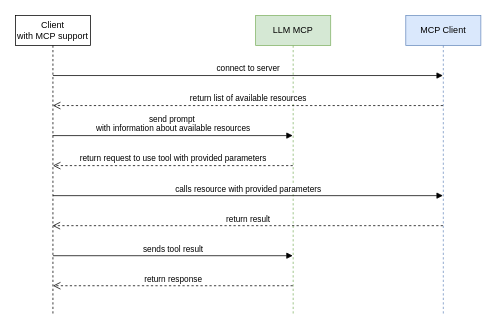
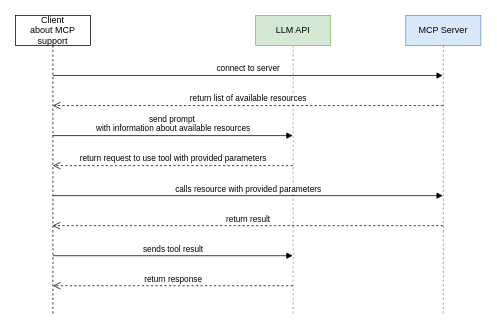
  <mxCell id="0" />
  <mxCell id="1" parent="0" />
- <mxCell id="2" value="Client&lt;br&gt;with MCP support" style="shape=umlLifeline;perimeter=lifelinePerimeter;whiteSpace=wrap;html=1;container=1;dropTarget=0;collapsible=0;recursiveResize=0;outlineConnect=0;portConstraint=eastwest;newEdgeStyle={&quot;curved&quot;:0,&quot;rounded&quot;:0};" parent="1" vertex="1"><mxGeometry x="20" y="20" width="100" height="400" as="geometry" /></mxCell>
- <mxCell id="3" value="LLM MCP" style="shape=umlLifeline;perimeter=lifelinePerimeter;whiteSpace=wrap;html=1;container=1;dropTarget=0;collapsible=0;recursiveResize=0;outlineConnect=0;portConstraint=eastwest;newEdgeStyle={&quot;curved&quot;:0,&quot;rounded&quot;:0};fillColor=#d5e8d4;strokeColor=#82b366;" parent="1" vertex="1"><mxGeometry x="340" y="20" width="100" height="400" as="geometry" /></mxCell>
+ <mxCell id="2" value="Client&lt;br&gt;about MCP support" style="shape=umlLifeline;perimeter=lifelinePerimeter;whiteSpace=wrap;html=1;container=1;dropTarget=0;collapsible=0;recursiveResize=0;outlineConnect=0;portConstraint=eastwest;newEdgeStyle={&quot;curved&quot;:0,&quot;rounded&quot;:0};" parent="1" vertex="1"><mxGeometry x="20" y="20" width="100" height="400" as="geometry" /></mxCell>
+ <mxCell id="3" value="LLM API" style="shape=umlLifeline;perimeter=lifelinePerimeter;whiteSpace=wrap;html=1;container=1;dropTarget=0;collapsible=0;recursiveResize=0;outlineConnect=0;portConstraint=eastwest;newEdgeStyle={&quot;curved&quot;:0,&quot;rounded&quot;:0};fillColor=#d5e8d4;strokeColor=#82b366;" parent="1" vertex="1"><mxGeometry x="340" y="20" width="100" height="400" as="geometry" /></mxCell>
  <mxCell id="4" value="send prompt&amp;nbsp;&lt;br&gt;with information about available resources" style="html=1;verticalAlign=bottom;endArrow=block;curved=0;rounded=0;" parent="1" edge="1"><mxGeometry width="80" relative="1" as="geometry"><mxPoint x="69.5" y="180" as="sourcePoint" /><mxPoint x="389.5" y="180" as="targetPoint" /><mxPoint as="offset" /></mxGeometry></mxCell>
- <mxCell id="5" value="MCP Client" style="shape=umlLifeline;perimeter=lifelinePerimeter;whiteSpace=wrap;html=1;container=1;dropTarget=0;collapsible=0;recursiveResize=0;outlineConnect=0;portConstraint=eastwest;newEdgeStyle={&quot;curved&quot;:0,&quot;rounded&quot;:0};fillColor=#dae8fc;strokeColor=#6c8ebf;" parent="1" vertex="1"><mxGeometry x="540" y="20" width="100" height="400" as="geometry" /></mxCell>
+ <mxCell id="5" value="MCP Server" style="shape=umlLifeline;perimeter=lifelinePerimeter;whiteSpace=wrap;html=1;container=1;dropTarget=0;collapsible=0;recursiveResize=0;outlineConnect=0;portConstraint=eastwest;newEdgeStyle={&quot;curved&quot;:0,&quot;rounded&quot;:0};fillColor=#dae8fc;strokeColor=#6c8ebf;" parent="1" vertex="1"><mxGeometry x="540" y="20" width="100" height="400" as="geometry" /></mxCell>
  <mxCell id="6" value="return request to use tool with provided parameters" style="html=1;verticalAlign=bottom;endArrow=open;dashed=1;endSize=8;curved=0;rounded=0;" parent="1" edge="1"><mxGeometry relative="1" as="geometry"><mxPoint x="389.5" y="220" as="sourcePoint" /><mxPoint x="70" y="220" as="targetPoint" /></mxGeometry></mxCell>
  <mxCell id="7" value="calls resource with provided parameters" style="html=1;verticalAlign=bottom;endArrow=block;curved=0;rounded=0;" parent="1" edge="1"><mxGeometry width="80" relative="1" as="geometry"><mxPoint x="70" y="260" as="sourcePoint" /><mxPoint x="589.5" y="260" as="targetPoint" /></mxGeometry></mxCell>
  <mxCell id="8" value="return result" style="html=1;verticalAlign=bottom;endArrow=open;dashed=1;endSize=8;curved=0;rounded=0;" parent="1" edge="1"><mxGeometry relative="1" as="geometry"><mxPoint x="589.5" y="300" as="sourcePoint" /><mxPoint x="69.5" y="300" as="targetPoint" /></mxGeometry></mxCell>
  <mxCell id="9" value="sends tool result" style="html=1;verticalAlign=bottom;endArrow=block;curved=0;rounded=0;" parent="1" edge="1"><mxGeometry width="80" relative="1" as="geometry"><mxPoint x="70" y="340" as="sourcePoint" /><mxPoint x="389.5" y="340" as="targetPoint" /></mxGeometry></mxCell>
  <mxCell id="10" value="return response" style="html=1;verticalAlign=bottom;endArrow=open;dashed=1;endSize=8;curved=0;rounded=0;" parent="1" edge="1"><mxGeometry relative="1" as="geometry"><mxPoint x="389.5" y="380" as="sourcePoint" /><mxPoint x="70" y="380" as="targetPoint" /></mxGeometry></mxCell>
  <mxCell id="11" value="connect to server" style="html=1;verticalAlign=bottom;endArrow=block;curved=0;rounded=0;" parent="1" target="5" edge="1"><mxGeometry width="80" relative="1" as="geometry"><mxPoint x="70" y="100" as="sourcePoint" /><mxPoint x="150" y="100" as="targetPoint" /></mxGeometry></mxCell>
  <mxCell id="12" value="return list of available resources" style="html=1;verticalAlign=bottom;endArrow=open;dashed=1;endSize=8;curved=0;rounded=0;" parent="1" source="5" edge="1"><mxGeometry relative="1" as="geometry"><mxPoint x="150" y="140" as="sourcePoint" /><mxPoint x="70" y="140" as="targetPoint" /></mxGeometry></mxCell>
